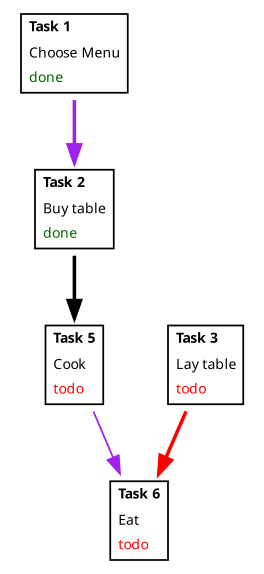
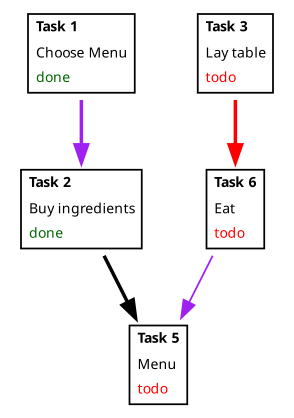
  digraph {
    node [fontname="Sans serif" fontsize=8 shape=plaintext]
    edge [color=purple style=bold]
    n1 [label=< <table border="1" cellborder="0" cellspacing="1"> <tr><td align="left"><b>Task 1</b></td></tr> <tr><td align="left">Choose Menu</td></tr> <tr><td align="left"><font color="darkgreen">done</font></td></tr> </table>>]
-   n2 [label=< <table border="1" cellborder="0" cellspacing="1"> <tr><td align="left"><b>Task 2</b></td></tr> <tr><td align="left">Buy table</td></tr> <tr><td align="left"><font color="darkgreen">done</font></td></tr> </table>>]
-   n3 [label=< <table border="1" cellborder="0" cellspacing="1"> <tr><td align="left"><b>Task 5</b></td></tr> <tr><td align="left">Cook</td></tr> <tr><td align="left"><font color="red">todo</font></td></tr> </table>>]
+   n2 [label=< <table border="1" cellborder="0" cellspacing="1"> <tr><td align="left"><b>Task 2</b></td></tr> <tr><td align="left">Buy ingredients</td></tr> <tr><td align="left"><font color="darkgreen">done</font></td></tr> </table>>]
+   n3 [label=< <table border="1" cellborder="0" cellspacing="1"> <tr><td align="left"><b>Task 5</b></td></tr> <tr><td align="left">Menu</td></tr> <tr><td align="left"><font color="red">todo</font></td></tr> </table>>]
    n4 [label=< <table border="1" cellborder="0" cellspacing="1"> <tr><td align="left"><b>Task 6</b></td></tr> <tr><td align="left">Eat</td></tr> <tr><td align="left"><font color="red">todo</font></td></tr> </table>>]
    n5 [label=< <table border="1" cellborder="0" cellspacing="1"> <tr><td align="left"><b>Task 3</b></td></tr> <tr><td align="left">Lay table</td></tr> <tr><td align="left"><font color="red">todo</font></td></tr> </table>>]
    n1 -> n2
    n2 -> n3 [color=black]
-   n3 -> n4 [style=solid]
+   n4 -> n3 [style=solid]
    n5 -> n4 [color=red]
  }
